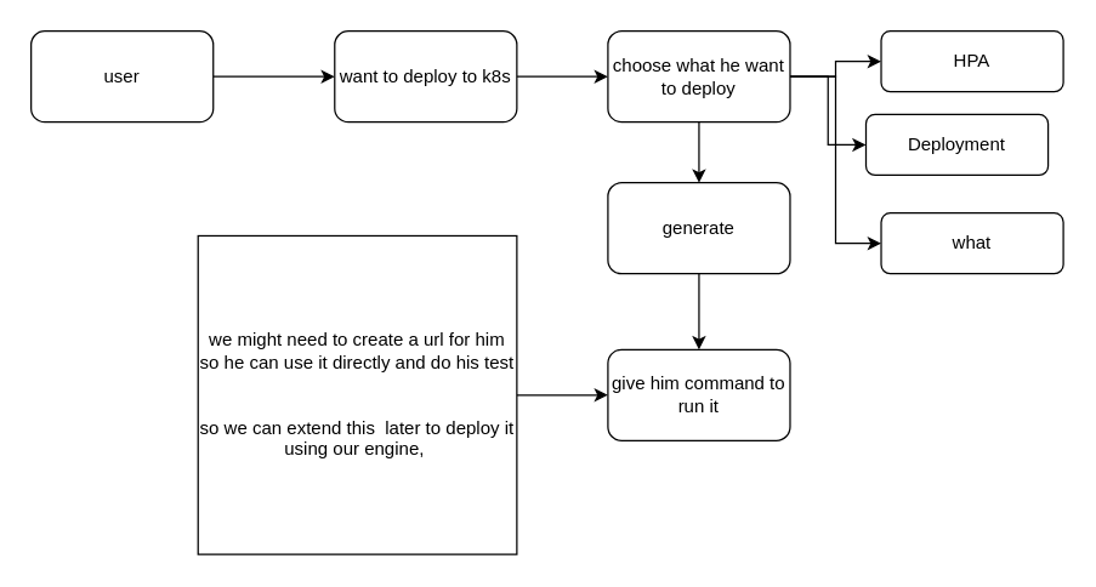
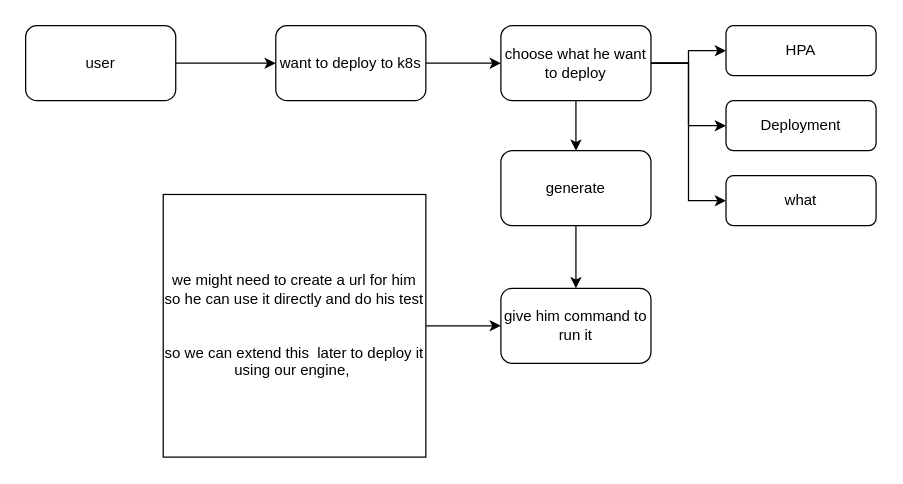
  <mxCell id="0" />
  <mxCell id="1" parent="0" />
  <mxCell id="2" style="edgeStyle=orthogonalEdgeStyle;rounded=0;orthogonalLoop=1;jettySize=auto;html=1;" edge="1" parent="1" source="3" target="5"><mxGeometry relative="1" as="geometry" /></mxCell>
  <mxCell id="3" value="user" style="rounded=1;whiteSpace=wrap;html=1;" vertex="1" parent="1"><mxGeometry x="20" y="20" width="120" height="60" as="geometry" /></mxCell>
  <mxCell id="4" style="edgeStyle=orthogonalEdgeStyle;rounded=0;orthogonalLoop=1;jettySize=auto;html=1;" edge="1" parent="1" source="5" target="10"><mxGeometry relative="1" as="geometry" /></mxCell>
  <mxCell id="5" value="want to deploy to k8s" style="rounded=1;whiteSpace=wrap;html=1;" vertex="1" parent="1"><mxGeometry x="220" y="20" width="120" height="60" as="geometry" /></mxCell>
  <mxCell id="6" style="edgeStyle=orthogonalEdgeStyle;rounded=0;orthogonalLoop=1;jettySize=auto;html=1;entryX=0;entryY=0.5;entryDx=0;entryDy=0;" edge="1" parent="1" source="10" target="11"><mxGeometry relative="1" as="geometry" /></mxCell>
  <mxCell id="7" style="edgeStyle=orthogonalEdgeStyle;rounded=0;orthogonalLoop=1;jettySize=auto;html=1;exitX=1;exitY=0.5;exitDx=0;exitDy=0;" edge="1" parent="1" source="10" target="12"><mxGeometry relative="1" as="geometry" /></mxCell>
  <mxCell id="8" style="edgeStyle=orthogonalEdgeStyle;rounded=0;orthogonalLoop=1;jettySize=auto;html=1;exitX=1;exitY=0.5;exitDx=0;exitDy=0;entryX=0;entryY=0.5;entryDx=0;entryDy=0;" edge="1" parent="1" source="10" target="13"><mxGeometry relative="1" as="geometry" /></mxCell>
  <mxCell id="9" style="edgeStyle=orthogonalEdgeStyle;rounded=0;orthogonalLoop=1;jettySize=auto;html=1;" edge="1" parent="1" source="10" target="15"><mxGeometry relative="1" as="geometry" /></mxCell>
  <mxCell id="10" value="choose what he want to deploy" style="rounded=1;whiteSpace=wrap;html=1;" vertex="1" parent="1"><mxGeometry x="400" y="20" width="120" height="60" as="geometry" /></mxCell>
  <mxCell id="11" value="HPA" style="rounded=1;whiteSpace=wrap;html=1;" vertex="1" parent="1"><mxGeometry x="580" y="20" width="120" height="40" as="geometry" /></mxCell>
- <mxCell id="12" value="Deployment" style="rounded=1;whiteSpace=wrap;html=1;" vertex="1" parent="1"><mxGeometry x="570" y="75" width="120" height="40" as="geometry" /></mxCell>
+ <mxCell id="12" value="Deployment" style="rounded=1;whiteSpace=wrap;html=1;" vertex="1" parent="1"><mxGeometry x="580" y="80" width="120" height="40" as="geometry" /></mxCell>
  <mxCell id="13" value="what" style="rounded=1;whiteSpace=wrap;html=1;" vertex="1" parent="1"><mxGeometry x="580" y="140" width="120" height="40" as="geometry" /></mxCell>
  <mxCell id="14" style="edgeStyle=orthogonalEdgeStyle;rounded=0;orthogonalLoop=1;jettySize=auto;html=1;" edge="1" parent="1" source="15" target="16"><mxGeometry relative="1" as="geometry" /></mxCell>
  <mxCell id="15" value="generate" style="rounded=1;whiteSpace=wrap;html=1;" vertex="1" parent="1"><mxGeometry x="400" y="120" width="120" height="60" as="geometry" /></mxCell>
  <mxCell id="16" value="give him command to run it" style="rounded=1;whiteSpace=wrap;html=1;" vertex="1" parent="1"><mxGeometry x="400" y="230" width="120" height="60" as="geometry" /></mxCell>
  <mxCell id="17" style="edgeStyle=orthogonalEdgeStyle;rounded=0;orthogonalLoop=1;jettySize=auto;html=1;" edge="1" parent="1" source="18" target="16"><mxGeometry relative="1" as="geometry" /></mxCell>
  <mxCell id="18" value="we might need to create a url for him so he can use it directly and do his test&lt;br&gt;&lt;br&gt;&lt;br&gt;so we can extend this&amp;nbsp; later to deploy it using our engine,&amp;nbsp;" style="whiteSpace=wrap;html=1;aspect=fixed;" vertex="1" parent="1"><mxGeometry x="130" y="155" width="210" height="210" as="geometry" /></mxCell>
